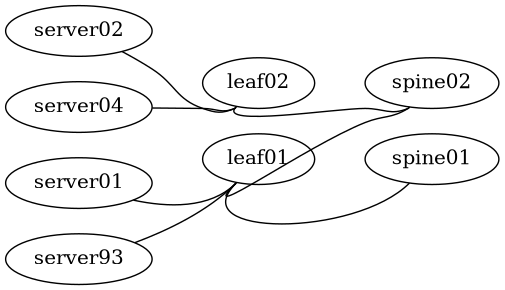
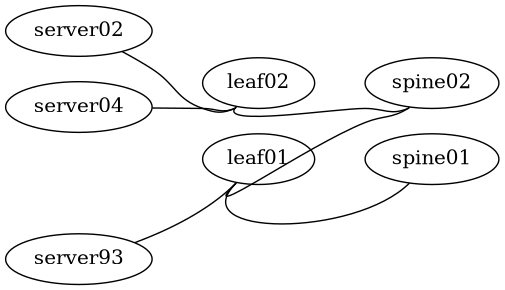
  graph {
    rankdir=LR
    edge [headport=swp1 tailport=eth1]
    leaf01
    spine01
    spine02
    leaf02
-   server01
    server02
    n7 [label=server93]
    server04
    leaf01 -- spine01 [tailport=swp51]
    leaf01 -- spine02 [tailport=swp52]
    leaf02 -- spine02 [headport=swp2 tailport=swp52]
-   server01 -- leaf01
    server02 -- leaf02
    n7 -- leaf01 [headport=swp3]
    server04 -- leaf02 [headport=swp3]
  }
